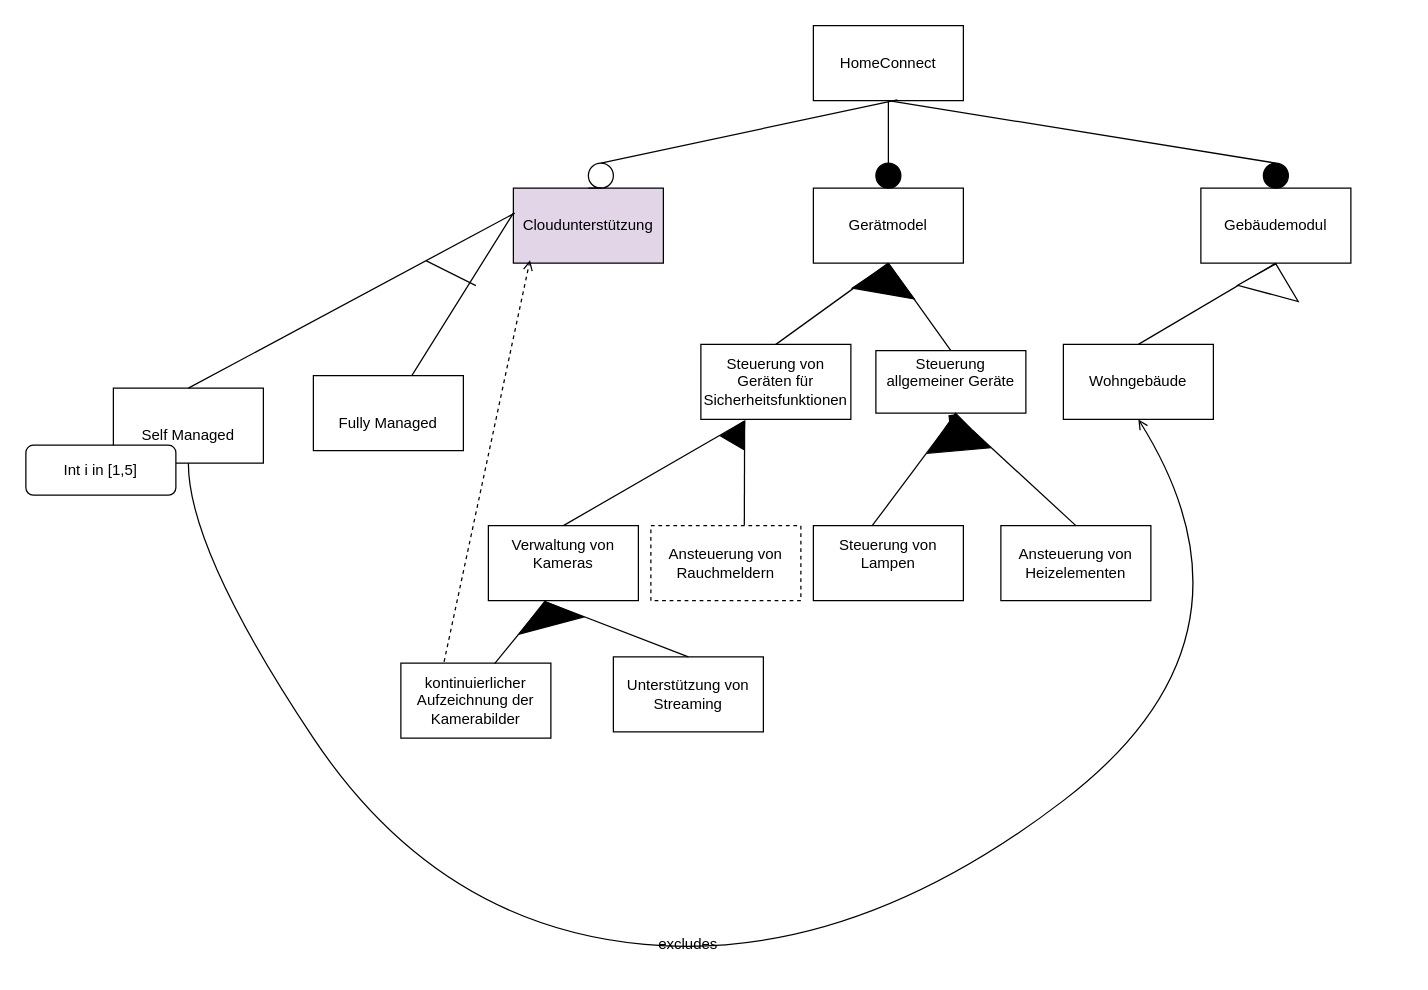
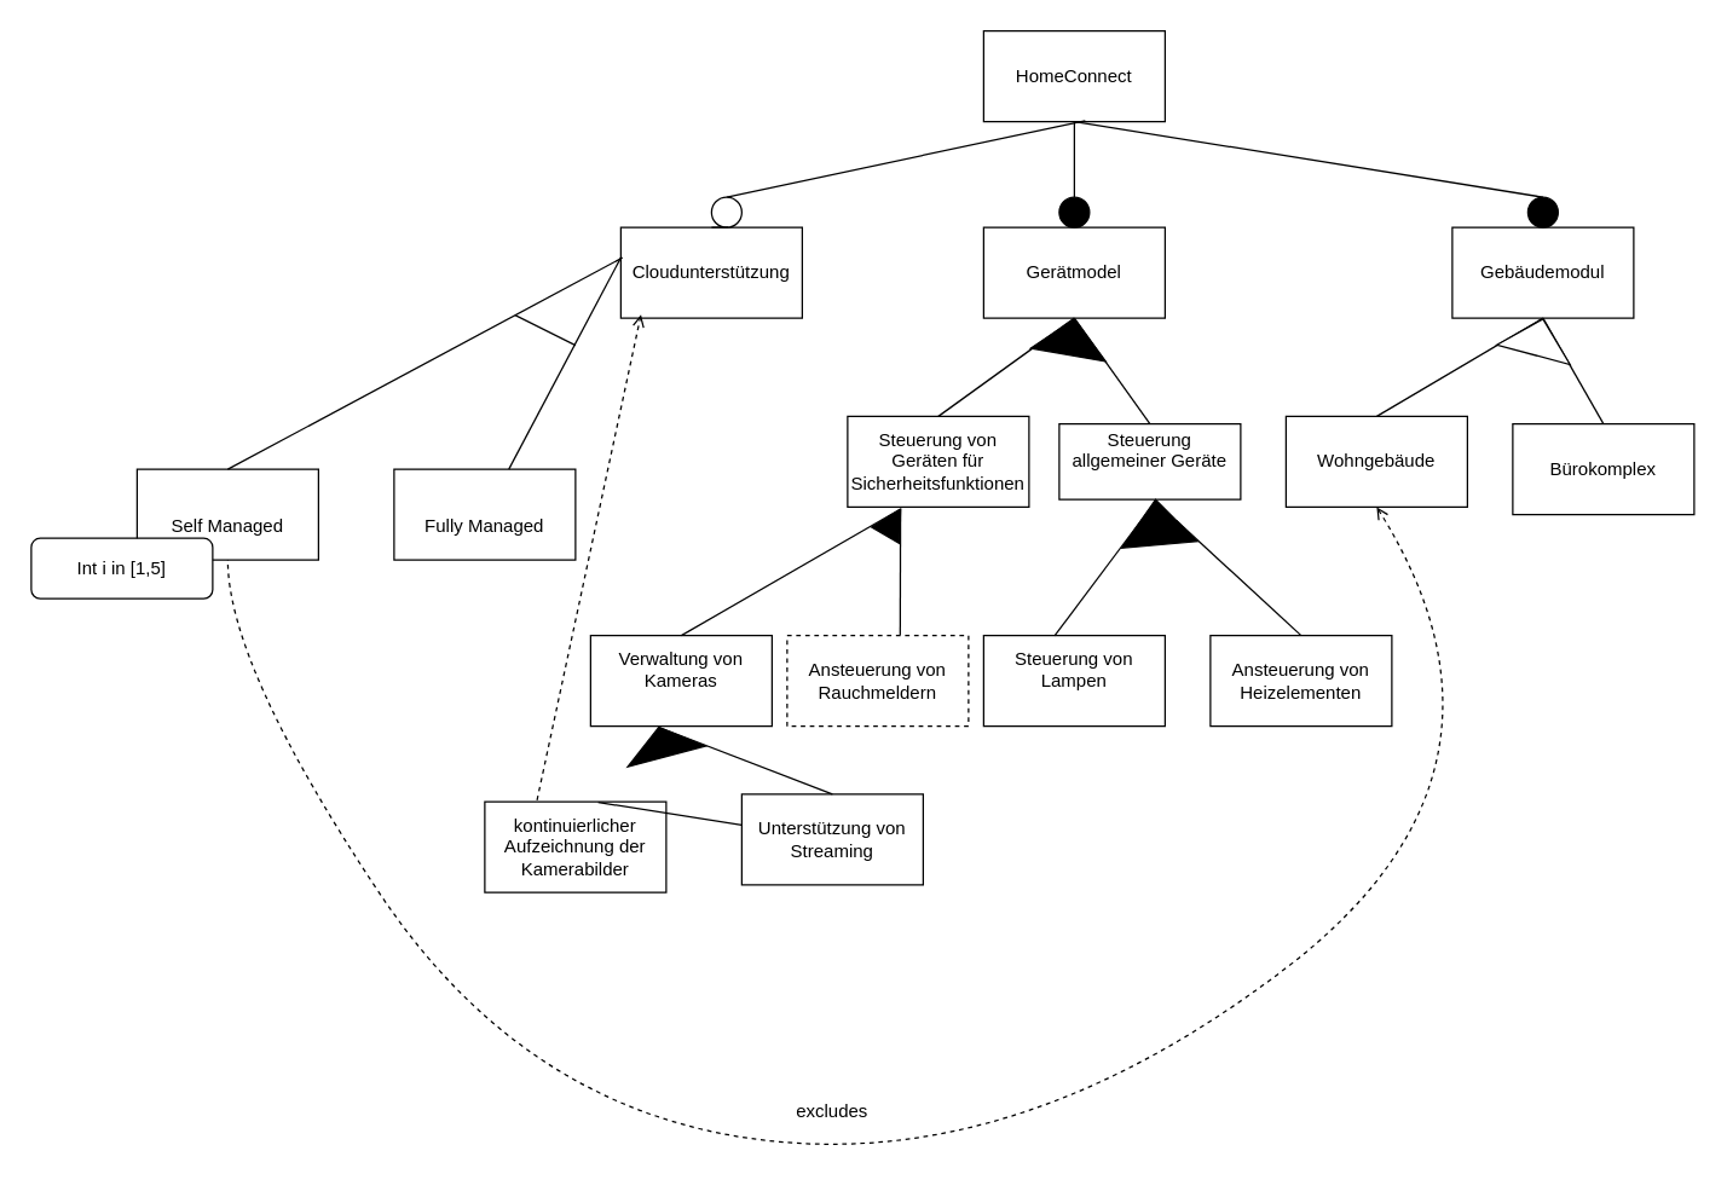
  <mxCell id="0" />
  <mxCell id="1" parent="0" />
  <mxCell id="2" value="HomeConnect" style="rounded=0;whiteSpace=wrap;html=1;" vertex="1" parent="1"><mxGeometry x="650" y="20" width="120" height="60" as="geometry" /></mxCell>
- <mxCell id="3" value="Cloudunterstützung" style="rounded=0;whiteSpace=wrap;html=1;fillColor=#e1d5e7;" vertex="1" parent="1"><mxGeometry x="410" y="150" width="120" height="60" as="geometry" /></mxCell>
+ <mxCell id="3" value="Cloudunterstützung" style="rounded=0;whiteSpace=wrap;html=1;" vertex="1" parent="1"><mxGeometry x="410" y="150" width="120" height="60" as="geometry" /></mxCell>
  <mxCell id="4" value="" style="endArrow=none;html=1;rounded=0;exitX=0.5;exitY=0;exitDx=0;exitDy=0;entryX=0.56;entryY=0.989;entryDx=0;entryDy=0;entryPerimeter=0;startArrow=none;" edge="1" parent="1" source="9" target="2"><mxGeometry width="50" height="50" relative="1" as="geometry"><mxPoint x="700" y="440" as="sourcePoint" /><mxPoint x="750" y="390" as="targetPoint" /><Array as="points" /></mxGeometry></mxCell>
  <mxCell id="5" value="Gerätmodel" style="rounded=0;whiteSpace=wrap;html=1;" vertex="1" parent="1"><mxGeometry x="650" y="150" width="120" height="60" as="geometry" /></mxCell>
  <mxCell id="6" value="Gebäudemodul" style="rounded=0;whiteSpace=wrap;html=1;" vertex="1" parent="1"><mxGeometry x="960" y="150" width="120" height="60" as="geometry" /></mxCell>
  <mxCell id="7" value="" style="endArrow=none;html=1;rounded=0;entryX=0.5;entryY=1;entryDx=0;entryDy=0;startArrow=none;" edge="1" parent="1" source="11" target="2"><mxGeometry width="50" height="50" relative="1" as="geometry"><mxPoint x="710" y="150" as="sourcePoint" /><mxPoint x="760" y="100" as="targetPoint" /></mxGeometry></mxCell>
  <mxCell id="8" value="" style="endArrow=none;html=1;rounded=0;entryX=0.5;entryY=1;entryDx=0;entryDy=0;exitX=0.5;exitY=0;exitDx=0;exitDy=0;startArrow=none;" edge="1" parent="1" source="13" target="2"><mxGeometry width="50" height="50" relative="1" as="geometry"><mxPoint x="720" y="160" as="sourcePoint" /><mxPoint x="720" y="90" as="targetPoint" /></mxGeometry></mxCell>
  <mxCell id="9" value="" style="ellipse;whiteSpace=wrap;html=1;aspect=fixed;" vertex="1" parent="1"><mxGeometry x="470" y="130" width="20" height="20" as="geometry" /></mxCell>
  <mxCell id="10" value="" style="endArrow=none;html=1;rounded=0;exitX=0.5;exitY=0;exitDx=0;exitDy=0;entryX=0.56;entryY=0.989;entryDx=0;entryDy=0;entryPerimeter=0;" edge="1" parent="1" source="3" target="9"><mxGeometry width="50" height="50" relative="1" as="geometry"><mxPoint x="470" y="150" as="sourcePoint" /><mxPoint x="717.2" y="79.34" as="targetPoint" /><Array as="points" /></mxGeometry></mxCell>
  <mxCell id="11" value="" style="ellipse;whiteSpace=wrap;html=1;aspect=fixed;fillColor=#000000;" vertex="1" parent="1"><mxGeometry x="700" y="130" width="20" height="20" as="geometry" /></mxCell>
  <mxCell id="12" value="" style="endArrow=none;html=1;rounded=0;entryX=0.5;entryY=1;entryDx=0;entryDy=0;" edge="1" parent="1" target="11"><mxGeometry width="50" height="50" relative="1" as="geometry"><mxPoint x="710" y="150" as="sourcePoint" /><mxPoint x="710" y="80" as="targetPoint" /></mxGeometry></mxCell>
  <mxCell id="13" value="" style="ellipse;whiteSpace=wrap;html=1;aspect=fixed;fillColor=#000000;" vertex="1" parent="1"><mxGeometry x="1010" y="130" width="20" height="20" as="geometry" /></mxCell>
  <mxCell id="14" value="" style="endArrow=none;html=1;rounded=0;entryX=0.5;entryY=1;entryDx=0;entryDy=0;exitX=0.5;exitY=0;exitDx=0;exitDy=0;" edge="1" parent="1" source="6" target="13"><mxGeometry width="50" height="50" relative="1" as="geometry"><mxPoint x="940" y="150" as="sourcePoint" /><mxPoint x="710" y="80" as="targetPoint" /></mxGeometry></mxCell>
  <mxCell id="15" value="Wohngebäude" style="rounded=0;whiteSpace=wrap;html=1;fillColor=#FFFFFF;" vertex="1" parent="1"><mxGeometry x="850" y="275" width="120" height="60" as="geometry" /></mxCell>
+ <mxCell id="16" value="Bürokomplex" style="rounded=0;whiteSpace=wrap;html=1;fillColor=#FFFFFF;" vertex="1" parent="1"><mxGeometry x="1000" y="280" width="120" height="60" as="geometry" /></mxCell>
  <mxCell id="17" value="" style="endArrow=none;html=1;rounded=0;entryX=0.5;entryY=1;entryDx=0;entryDy=0;exitX=0.5;exitY=0;exitDx=0;exitDy=0;" edge="1" parent="1" source="15" target="6"><mxGeometry width="50" height="50" relative="1" as="geometry"><mxPoint x="840" y="280" as="sourcePoint" /><mxPoint x="940" y="210" as="targetPoint" /><Array as="points" /></mxGeometry></mxCell>
+ <mxCell id="18" value="" style="endArrow=none;html=1;rounded=0;entryX=0.5;entryY=1;entryDx=0;entryDy=0;startArrow=none;exitX=0.5;exitY=0;exitDx=0;exitDy=0;" edge="1" parent="1" source="16" target="6"><mxGeometry width="50" height="50" relative="1" as="geometry"><mxPoint x="1100" y="243" as="sourcePoint" /><mxPoint x="942.8" y="219.34" as="targetPoint" /><Array as="points" /></mxGeometry></mxCell>
  <mxCell id="19" value="Steuerung von Geräten für Sicherheitsfunktionen" style="rounded=0;whiteSpace=wrap;html=1;fillColor=#FFFFFF;" vertex="1" parent="1"><mxGeometry x="560" y="275" width="120" height="60" as="geometry" /></mxCell>
  <mxCell id="20" value="&#10; Steuerung allgemeiner Geräte&#10;&#10;" style="rounded=0;whiteSpace=wrap;html=1;fillColor=#FFFFFF;" vertex="1" parent="1"><mxGeometry x="700" y="280" width="120" height="50" as="geometry" /></mxCell>
  <mxCell id="21" value="" style="triangle;whiteSpace=wrap;html=1;fillColor=#FFFFFF;rotation=-75;" vertex="1" parent="1"><mxGeometry x="1004.58" y="197.35" width="24.48" height="50.12" as="geometry" /></mxCell>
  <mxCell id="22" value="" style="endArrow=none;html=1;rounded=0;" edge="1" parent="1"><mxGeometry width="50" height="50" relative="1" as="geometry"><mxPoint x="620" y="275" as="sourcePoint" /><mxPoint x="710" y="210" as="targetPoint" /></mxGeometry></mxCell>
  <mxCell id="23" value="" style="endArrow=none;html=1;rounded=0;exitX=0.5;exitY=0;exitDx=0;exitDy=0;entryX=0.5;entryY=1;entryDx=0;entryDy=0;" edge="1" parent="1" source="20" target="5"><mxGeometry width="50" height="50" relative="1" as="geometry"><mxPoint x="630" y="285" as="sourcePoint" /><mxPoint x="700" y="210" as="targetPoint" /></mxGeometry></mxCell>
  <mxCell id="24" value="&#10;Steuerung von Lampen&#10;&#10;" style="rounded=0;whiteSpace=wrap;html=1;fillColor=#FFFFFF;" vertex="1" parent="1"><mxGeometry x="650" y="420" width="120" height="60" as="geometry" /></mxCell>
  <mxCell id="25" value="Ansteuerung von Heizelementen" style="rounded=0;whiteSpace=wrap;html=1;fillColor=#FFFFFF;" vertex="1" parent="1"><mxGeometry x="800" y="420" width="120" height="60" as="geometry" /></mxCell>
  <mxCell id="26" value="" style="triangle;whiteSpace=wrap;html=1;fillColor=#000000;rotation=-80;" vertex="1" parent="1"><mxGeometry x="695.98" y="197.35" width="24.02" height="50.22" as="geometry" /></mxCell>
- <mxCell id="27" value="" style="endArrow=diamond;html=1;rounded=0;entryX=0.532;entryY=1.018;entryDx=0;entryDy=0;exitX=0.391;exitY=0.004;exitDx=0;exitDy=0;entryPerimeter=0;exitPerimeter=0;" edge="1" parent="1" source="24" target="20"><mxGeometry width="50" height="50" relative="1" as="geometry"><mxPoint x="710" y="290" as="sourcePoint" /><mxPoint x="760" y="240" as="targetPoint" /></mxGeometry></mxCell>
+ <mxCell id="27" value="" style="endArrow=none;html=1;rounded=0;entryX=0.532;entryY=1.018;entryDx=0;entryDy=0;exitX=0.391;exitY=0.004;exitDx=0;exitDy=0;entryPerimeter=0;exitPerimeter=0;" edge="1" parent="1" source="24" target="20"><mxGeometry width="50" height="50" relative="1" as="geometry"><mxPoint x="710" y="290" as="sourcePoint" /><mxPoint x="760" y="240" as="targetPoint" /></mxGeometry></mxCell>
  <mxCell id="28" value="" style="triangle;whiteSpace=wrap;html=1;fillColor=#000000;rotation=-95;" vertex="1" parent="1"><mxGeometry x="750" y="320" width="30" height="50" as="geometry" /></mxCell>
  <mxCell id="29" value="" style="endArrow=none;html=1;rounded=0;entryX=0.5;entryY=1;entryDx=0;entryDy=0;exitX=0.5;exitY=0;exitDx=0;exitDy=0;" edge="1" parent="1" source="25" target="28"><mxGeometry width="50" height="50" relative="1" as="geometry"><mxPoint x="860" y="420" as="sourcePoint" /><mxPoint x="760" y="330" as="targetPoint" /></mxGeometry></mxCell>
  <mxCell id="30" value="Ansteuerung von Rauchmeldern" style="rounded=0;whiteSpace=wrap;html=1;fillColor=#FFFFFF;dashed=1;" vertex="1" parent="1"><mxGeometry x="520" y="420" width="120" height="60" as="geometry" /></mxCell>
  <mxCell id="31" value="&#10;Verwaltung von Kameras&#10;&#10;" style="rounded=0;whiteSpace=wrap;html=1;fillColor=#FFFFFF;" vertex="1" parent="1"><mxGeometry x="390" y="420" width="120" height="60" as="geometry" /></mxCell>
  <mxCell id="32" value="" style="triangle;whiteSpace=wrap;html=1;fillColor=#000000;rotation=-60;" vertex="1" parent="1"><mxGeometry x="580" y="334.38" width="20" height="21.25" as="geometry" /></mxCell>
  <mxCell id="33" value="" style="endArrow=none;html=1;rounded=0;exitX=1;exitY=0.5;exitDx=0;exitDy=0;entryX=0.623;entryY=-0.006;entryDx=0;entryDy=0;entryPerimeter=0;" edge="1" parent="1" source="32" target="30"><mxGeometry width="50" height="50" relative="1" as="geometry"><mxPoint x="760" y="390" as="sourcePoint" /><mxPoint x="810" y="340" as="targetPoint" /></mxGeometry></mxCell>
  <mxCell id="34" value="" style="endArrow=none;html=1;rounded=0;exitX=1;exitY=0.5;exitDx=0;exitDy=0;entryX=0.5;entryY=0;entryDx=0;entryDy=0;" edge="1" parent="1" source="32" target="31"><mxGeometry width="50" height="50" relative="1" as="geometry"><mxPoint x="760" y="390" as="sourcePoint" /><mxPoint x="810" y="340" as="targetPoint" /></mxGeometry></mxCell>
  <mxCell id="35" value="Unterstützung von Streaming" style="rounded=0;whiteSpace=wrap;html=1;fillColor=#FFFFFF;" vertex="1" parent="1"><mxGeometry x="490" y="525" width="120" height="60" as="geometry" /></mxCell>
  <mxCell id="36" value="kontinuierlicher Aufzeichnung der Kamerabilder" style="rounded=0;whiteSpace=wrap;html=1;fillColor=#FFFFFF;" vertex="1" parent="1"><mxGeometry x="320" y="530" width="120" height="60" as="geometry" /></mxCell>
  <mxCell id="37" value="" style="triangle;whiteSpace=wrap;html=1;fillColor=#000000;direction=south;rotation=-195;" vertex="1" parent="1"><mxGeometry x="411.07" y="480.33" width="53.2" height="20" as="geometry" /></mxCell>
- <mxCell id="38" value="" style="endArrow=none;html=1;rounded=0;entryX=0.375;entryY=1.024;entryDx=0;entryDy=0;entryPerimeter=0;exitX=0.625;exitY=0.006;exitDx=0;exitDy=0;exitPerimeter=0;" edge="1" parent="1" source="36" target="31"><mxGeometry width="50" height="50" relative="1" as="geometry"><mxPoint x="390" y="530" as="sourcePoint" /><mxPoint x="440" y="480" as="targetPoint" /></mxGeometry></mxCell>
+ <mxCell id="38" value="" style="endArrow=none;html=1;rounded=0;exitX=0.625;exitY=0.006;exitDx=0;exitDy=0;exitPerimeter=0;" edge="1" parent="1" source="36" target="35"><mxGeometry width="50" height="50" relative="1" as="geometry"><mxPoint x="390" y="530" as="sourcePoint" /><mxPoint x="440" y="480" as="targetPoint" /></mxGeometry></mxCell>
  <mxCell id="39" value="" style="endArrow=none;html=1;rounded=0;entryX=1;entryY=0.5;entryDx=0;entryDy=0;exitX=0.5;exitY=0;exitDx=0;exitDy=0;" edge="1" parent="1" source="35" target="37"><mxGeometry width="50" height="50" relative="1" as="geometry"><mxPoint x="382.56" y="540.12" as="sourcePoint" /><mxPoint x="441.76" y="490.78" as="targetPoint" /></mxGeometry></mxCell>
  <mxCell id="40" value="" style="endArrow=open;dashed=1;html=1;rounded=0;exitX=0.288;exitY=-0.018;exitDx=0;exitDy=0;exitPerimeter=0;entryX=0.111;entryY=0.961;entryDx=0;entryDy=0;entryPerimeter=0;startArrow=none;startFill=0;endFill=0;" edge="1" parent="1" source="36" target="3"><mxGeometry width="50" height="50" relative="1" as="geometry"><mxPoint x="360" y="480" as="sourcePoint" /><mxPoint x="410" y="430" as="targetPoint" /></mxGeometry></mxCell>
  <mxCell id="41" value="&lt;br&gt;Self Managed&lt;br&gt;" style="rounded=0;whiteSpace=wrap;html=1;fillColor=#FFFFFF;" vertex="1" parent="1"><mxGeometry x="90" y="310" width="120" height="60" as="geometry" /></mxCell>
- <mxCell id="42" value="&lt;br&gt;Fully Managed" style="rounded=0;whiteSpace=wrap;html=1;fillColor=#FFFFFF;" vertex="1" parent="1"><mxGeometry x="250" y="300" width="120" height="60" as="geometry" /></mxCell>
+ <mxCell id="42" value="&lt;br&gt;Fully Managed" style="rounded=0;whiteSpace=wrap;html=1;fillColor=#FFFFFF;" vertex="1" parent="1"><mxGeometry x="260" y="310" width="120" height="60" as="geometry" /></mxCell>
  <mxCell id="43" value="" style="endArrow=none;html=1;rounded=0;exitX=0.5;exitY=0;exitDx=0;exitDy=0;" edge="1" parent="1" source="41"><mxGeometry width="50" height="50" relative="1" as="geometry"><mxPoint x="361.07" y="220" as="sourcePoint" /><mxPoint x="411.07" y="170" as="targetPoint" /></mxGeometry></mxCell>
  <mxCell id="44" value="" style="endArrow=none;html=1;rounded=0;entryX=0;entryY=0.333;entryDx=0;entryDy=0;entryPerimeter=0;" edge="1" parent="1" source="42" target="3"><mxGeometry width="50" height="50" relative="1" as="geometry"><mxPoint x="160" y="320" as="sourcePoint" /><mxPoint x="421.07" y="180" as="targetPoint" /></mxGeometry></mxCell>
  <mxCell id="45" value="" style="endArrow=none;html=1;rounded=0;" edge="1" parent="1"><mxGeometry width="50" height="50" relative="1" as="geometry"><mxPoint x="340" y="208" as="sourcePoint" /><mxPoint x="380" y="228" as="targetPoint" /></mxGeometry></mxCell>
- <mxCell id="46" value="" style="curved=1;endArrow=none;html=1;rounded=0;entryX=0.5;entryY=1;entryDx=0;entryDy=0;exitX=0.5;exitY=1;exitDx=0;exitDy=0;dashed=0;endFill=0;startArrow=open;startFill=0;" edge="1" parent="1" source="15" target="41"><mxGeometry width="50" height="50" relative="1" as="geometry"><mxPoint x="150" y="620" as="sourcePoint" /><mxPoint x="200" y="570" as="targetPoint" /><Array as="points"><mxPoint x="1020" y="510" /><mxPoint x="680" y="770" /><mxPoint x="350" y="740" /><mxPoint x="150" y="440" /></Array></mxGeometry></mxCell>
- <mxCell id="47" value="excludes" style="text;html=1;strokeColor=none;fillColor=none;align=center;verticalAlign=middle;whiteSpace=wrap;rounded=0;" vertex="1" parent="1"><mxGeometry x="520" y="740" width="60" height="30" as="geometry" /></mxCell>
+ <mxCell id="46" value="" style="curved=1;endArrow=none;html=1;rounded=0;entryX=0.5;entryY=1;entryDx=0;entryDy=0;exitX=0.5;exitY=1;exitDx=0;exitDy=0;dashed=1;endFill=0;startArrow=open;startFill=0;" edge="1" parent="1" source="15" target="41"><mxGeometry width="50" height="50" relative="1" as="geometry"><mxPoint x="150" y="620" as="sourcePoint" /><mxPoint x="200" y="570" as="targetPoint" /><Array as="points"><mxPoint x="1020" y="510" /><mxPoint x="680" y="770" /><mxPoint x="350" y="740" /><mxPoint x="150" y="440" /></Array></mxGeometry></mxCell>
+ <mxCell id="47" value="excludes" style="text;html=1;strokeColor=none;fillColor=none;align=center;verticalAlign=middle;whiteSpace=wrap;rounded=0;" vertex="1" parent="1"><mxGeometry x="520" y="720" width="60" height="30" as="geometry" /></mxCell>
  <mxCell id="48" value="Int i in [1,5]" style="rounded=1;whiteSpace=wrap;html=1;fillColor=#FFFFFF;" vertex="1" parent="1"><mxGeometry x="20" y="355.63" width="120" height="40" as="geometry" /></mxCell>
